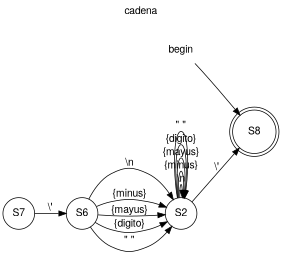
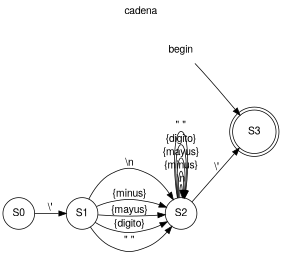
  digraph {
    fontname="Helvetica,Arial,sans-serif"
    label=cadena
    labelloc=t
    rankdir=LR
    node [fontname="Helvetica,Arial,sans-serif" shape=circle]
    edge [fontname="Helvetica,Arial,sans-serif"]
    begin [shape=none]
-   S3 [shape=doublecircle label=S8]
-   S0 [label=S7]
-   S1 [label=S6]
+   S3 [shape=doublecircle]
+   S0
+   S1
    S2
    begin -> S3
    S0 -> S1 [label="\\'"]
    S1 -> S2 [label="\\n"]
    S1 -> S2 [label="{minus}"]
    S1 -> S2 [label="{mayus}"]
    S1 -> S2 [label="{digito}"]
    S1 -> S2 [label="\" \""]
    S2 -> S3 [label="\\'"]
    S2 -> S2 [label="\\n"]
    S2 -> S2 [label="{minus}"]
    S2 -> S2 [label="{mayus}"]
    S2 -> S2 [label="{digito}"]
    S2 -> S2 [label="\" \""]
  }
